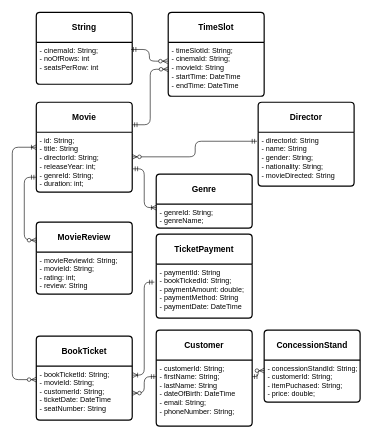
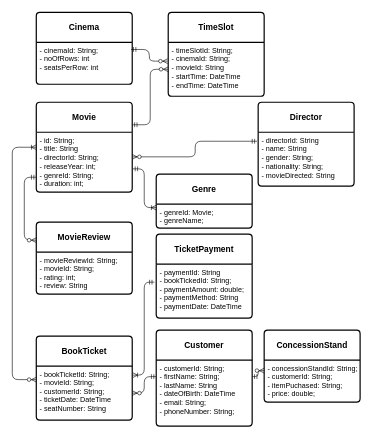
  <mxCell id="0" />
  <mxCell id="1" parent="0" />
  <mxCell id="2" value="&lt;b&gt;Director&lt;/b&gt;" style="swimlane;childLayout=stackLayout;horizontal=1;startSize=50;horizontalStack=0;rounded=1;fontSize=14;fontStyle=0;strokeWidth=2;resizeParent=0;resizeLast=1;shadow=0;dashed=0;align=center;arcSize=4;whiteSpace=wrap;html=1;" parent="1" vertex="1"><mxGeometry x="430" y="170" width="160" height="140" as="geometry" /></mxCell>
  <mxCell id="3" value="- directorId: String&lt;div&gt;- name: String&lt;/div&gt;&lt;div&gt;- gender: String;&lt;/div&gt;&lt;div&gt;- nationality: String;&lt;/div&gt;&lt;div&gt;- movieDirected: String&lt;/div&gt;" style="align=left;strokeColor=none;fillColor=none;spacingLeft=4;fontSize=12;verticalAlign=top;resizable=0;rotatable=0;part=1;html=1;" parent="2" vertex="1"><mxGeometry y="50" width="160" height="90" as="geometry" /></mxCell>
  <mxCell id="4" value="&lt;b&gt;Movie&lt;/b&gt;" style="swimlane;childLayout=stackLayout;horizontal=1;startSize=50;horizontalStack=0;rounded=1;fontSize=14;fontStyle=0;strokeWidth=2;resizeParent=0;resizeLast=1;shadow=0;dashed=0;align=center;arcSize=4;whiteSpace=wrap;html=1;" parent="1" vertex="1"><mxGeometry x="60" y="170" width="160" height="150" as="geometry" /></mxCell>
  <mxCell id="5" value="- id: String;&lt;br&gt;- title: String&lt;br&gt;- directorId: String;&lt;br&gt;- releaseYear: int;&lt;br&gt;- genreId: String;&lt;div&gt;- duration: int;&lt;/div&gt;" style="align=left;strokeColor=none;fillColor=none;spacingLeft=4;fontSize=12;verticalAlign=top;resizable=0;rotatable=0;part=1;html=1;" parent="4" vertex="1"><mxGeometry y="50" width="160" height="100" as="geometry" /></mxCell>
  <mxCell id="6" value="&lt;b&gt;BookTicket&lt;/b&gt;" style="swimlane;childLayout=stackLayout;horizontal=1;startSize=50;horizontalStack=0;rounded=1;fontSize=14;fontStyle=0;strokeWidth=2;resizeParent=0;resizeLast=1;shadow=0;dashed=0;align=center;arcSize=4;whiteSpace=wrap;html=1;" parent="1" vertex="1"><mxGeometry x="60" y="560" width="160" height="140" as="geometry" /></mxCell>
  <mxCell id="7" value="- bookTicketId: String;&lt;br&gt;- movieId: String;&lt;br&gt;- customerId: String;&lt;div&gt;- ticketDate: DateTime&lt;/div&gt;&lt;div&gt;- seatNumber: String&lt;/div&gt;" style="align=left;strokeColor=none;fillColor=none;spacingLeft=4;fontSize=12;verticalAlign=top;resizable=0;rotatable=0;part=1;html=1;" parent="6" vertex="1"><mxGeometry y="50" width="160" height="90" as="geometry" /></mxCell>
  <mxCell id="8" value="&lt;b&gt;ConcessionStand&lt;/b&gt;" style="swimlane;childLayout=stackLayout;horizontal=1;startSize=50;horizontalStack=0;rounded=1;fontSize=14;fontStyle=0;strokeWidth=2;resizeParent=0;resizeLast=1;shadow=0;dashed=0;align=center;arcSize=4;whiteSpace=wrap;html=1;" parent="1" vertex="1"><mxGeometry x="440" y="550" width="160" height="120" as="geometry" /></mxCell>
  <mxCell id="9" value="- concessionStandId: String;&lt;div&gt;- customerId: String;&lt;/div&gt;&lt;div&gt;- itemPuchased: String;&lt;/div&gt;&lt;div&gt;- price: double;&lt;/div&gt;" style="align=left;strokeColor=none;fillColor=none;spacingLeft=4;fontSize=12;verticalAlign=top;resizable=0;rotatable=0;part=1;html=1;" parent="8" vertex="1"><mxGeometry y="50" width="160" height="70" as="geometry" /></mxCell>
  <mxCell id="10" value="&lt;b&gt;Genre&lt;/b&gt;" style="swimlane;childLayout=stackLayout;horizontal=1;startSize=50;horizontalStack=0;rounded=1;fontSize=14;fontStyle=0;strokeWidth=2;resizeParent=0;resizeLast=1;shadow=0;dashed=0;align=center;arcSize=4;whiteSpace=wrap;html=1;" parent="1" vertex="1"><mxGeometry x="260" y="290" width="160" height="90" as="geometry" /></mxCell>
- <mxCell id="11" value="- genreId: String;&lt;div&gt;- genreName;&lt;/div&gt;" style="align=left;strokeColor=none;fillColor=none;spacingLeft=4;fontSize=12;verticalAlign=top;resizable=0;rotatable=0;part=1;html=1;" parent="10" vertex="1"><mxGeometry y="50" width="160" height="40" as="geometry" /></mxCell>
+ <mxCell id="11" value="- genreId: Movie;&lt;div&gt;- genreName;&lt;/div&gt;" style="align=left;strokeColor=none;fillColor=none;spacingLeft=4;fontSize=12;verticalAlign=top;resizable=0;rotatable=0;part=1;html=1;" parent="10" vertex="1"><mxGeometry y="50" width="160" height="40" as="geometry" /></mxCell>
  <mxCell id="12" value="&lt;b&gt;MovieReview&lt;/b&gt;" style="swimlane;childLayout=stackLayout;horizontal=1;startSize=50;horizontalStack=0;rounded=1;fontSize=14;fontStyle=0;strokeWidth=2;resizeParent=0;resizeLast=1;shadow=0;dashed=0;align=center;arcSize=4;whiteSpace=wrap;html=1;" parent="1" vertex="1"><mxGeometry x="60" y="370" width="160" height="120" as="geometry" /></mxCell>
  <mxCell id="13" value="- movieReviewId: String;&lt;div&gt;- movieId: String;&lt;/div&gt;&lt;div&gt;- rating: int;&lt;/div&gt;&lt;div&gt;- review: String&lt;/div&gt;" style="align=left;strokeColor=none;fillColor=none;spacingLeft=4;fontSize=12;verticalAlign=top;resizable=0;rotatable=0;part=1;html=1;" parent="12" vertex="1"><mxGeometry y="50" width="160" height="70" as="geometry" /></mxCell>
  <mxCell id="14" value="&lt;b&gt;Customer&lt;/b&gt;" style="swimlane;childLayout=stackLayout;horizontal=1;startSize=50;horizontalStack=0;rounded=1;fontSize=14;fontStyle=0;strokeWidth=2;resizeParent=0;resizeLast=1;shadow=0;dashed=0;align=center;arcSize=4;whiteSpace=wrap;html=1;" parent="1" vertex="1"><mxGeometry x="260" y="550" width="160" height="160" as="geometry" /></mxCell>
  <mxCell id="15" value="-&amp;nbsp;customerId: String;&lt;div&gt;- firstName: String;&lt;/div&gt;&lt;div&gt;- lastName: String&lt;/div&gt;&lt;div&gt;- dateOfBirth: DateTime&lt;/div&gt;&lt;div&gt;- email: String;&lt;/div&gt;&lt;div&gt;- phoneNumber: String;&lt;/div&gt;" style="align=left;strokeColor=none;fillColor=none;spacingLeft=4;fontSize=12;verticalAlign=top;resizable=0;rotatable=0;part=1;html=1;" parent="14" vertex="1"><mxGeometry y="50" width="160" height="110" as="geometry" /></mxCell>
  <mxCell id="16" value="" style="edgeStyle=orthogonalEdgeStyle;fontSize=12;html=1;endArrow=ERzeroToMany;startArrow=ERmandOne;rounded=1;entryX=0;entryY=0.25;entryDx=0;entryDy=0;exitX=0;exitY=0.75;exitDx=0;exitDy=0;" parent="1" source="5" target="12" edge="1"><mxGeometry width="100" height="100" relative="1" as="geometry"><mxPoint x="-40" y="300" as="sourcePoint" /><mxPoint x="490" y="520" as="targetPoint" /><Array as="points"><mxPoint x="40" y="295" /><mxPoint x="40" y="400" /></Array></mxGeometry></mxCell>
  <mxCell id="17" value="" style="edgeStyle=orthogonalEdgeStyle;fontSize=12;html=1;endArrow=ERzeroToMany;startArrow=ERmandOne;rounded=1;exitX=1;exitY=0.25;exitDx=0;exitDy=0;curved=0;entryX=0;entryY=0.25;entryDx=0;entryDy=0;" parent="1" source="15" target="9" edge="1"><mxGeometry width="100" height="100" relative="1" as="geometry"><mxPoint x="480" y="630" as="sourcePoint" /><mxPoint x="500" y="640" as="targetPoint" /></mxGeometry></mxCell>
  <mxCell id="18" value="" style="edgeStyle=orthogonalEdgeStyle;fontSize=12;html=1;endArrow=ERzeroToMany;startArrow=ERmandOne;rounded=1;entryX=1;entryY=0.5;entryDx=0;entryDy=0;exitX=0;exitY=0.25;exitDx=0;exitDy=0;" parent="1" source="15" target="7" edge="1"><mxGeometry width="100" height="100" relative="1" as="geometry"><mxPoint x="280" y="530" as="sourcePoint" /><mxPoint x="280" y="760" as="targetPoint" /></mxGeometry></mxCell>
  <mxCell id="19" value="" style="edgeStyle=orthogonalEdgeStyle;fontSize=12;html=1;endArrow=ERoneToMany;startArrow=ERzeroToMany;rounded=1;entryX=0;entryY=0.25;entryDx=0;entryDy=0;exitX=0;exitY=0.25;exitDx=0;exitDy=0;" parent="1" source="7" target="5" edge="1"><mxGeometry width="100" height="100" relative="1" as="geometry"><mxPoint x="-20" y="630" as="sourcePoint" /><mxPoint x="80" y="530" as="targetPoint" /><Array as="points"><mxPoint x="20" y="633" /><mxPoint x="20" y="245" /></Array></mxGeometry></mxCell>
  <mxCell id="20" value="" style="edgeStyle=orthogonalEdgeStyle;fontSize=12;html=1;endArrow=ERzeroToMany;startArrow=ERmandOne;rounded=1;exitX=-0.012;exitY=0.167;exitDx=0;exitDy=0;exitPerimeter=0;entryX=1;entryY=0.41;entryDx=0;entryDy=0;entryPerimeter=0;" parent="1" source="3" target="5" edge="1"><mxGeometry width="100" height="100" relative="1" as="geometry"><mxPoint x="260" y="480" as="sourcePoint" /><mxPoint x="250" y="250" as="targetPoint" /></mxGeometry></mxCell>
- <mxCell id="21" value="&lt;b&gt;String&lt;/b&gt;" style="swimlane;childLayout=stackLayout;horizontal=1;startSize=50;horizontalStack=0;rounded=1;fontSize=14;fontStyle=0;strokeWidth=2;resizeParent=0;resizeLast=1;shadow=0;dashed=0;align=center;arcSize=4;whiteSpace=wrap;html=1;" parent="1" vertex="1"><mxGeometry x="60" y="20" width="160" height="120" as="geometry" /></mxCell>
+ <mxCell id="21" value="&lt;b&gt;Cinema&lt;/b&gt;" style="swimlane;childLayout=stackLayout;horizontal=1;startSize=50;horizontalStack=0;rounded=1;fontSize=14;fontStyle=0;strokeWidth=2;resizeParent=0;resizeLast=1;shadow=0;dashed=0;align=center;arcSize=4;whiteSpace=wrap;html=1;" parent="1" vertex="1"><mxGeometry x="60" y="20" width="160" height="120" as="geometry" /></mxCell>
  <mxCell id="22" value="- cinemaId: String;&lt;div&gt;- noOfRows: int&lt;/div&gt;&lt;div&gt;- seatsPerRow: int&lt;/div&gt;" style="align=left;strokeColor=none;fillColor=none;spacingLeft=4;fontSize=12;verticalAlign=top;resizable=0;rotatable=0;part=1;html=1;" parent="21" vertex="1"><mxGeometry y="50" width="160" height="70" as="geometry" /></mxCell>
  <mxCell id="23" value="&lt;b&gt;TimeSlot&lt;/b&gt;" style="swimlane;childLayout=stackLayout;horizontal=1;startSize=50;horizontalStack=0;rounded=1;fontSize=14;fontStyle=0;strokeWidth=2;resizeParent=0;resizeLast=1;shadow=0;dashed=0;align=center;arcSize=4;whiteSpace=wrap;html=1;" parent="1" vertex="1"><mxGeometry x="280" y="20" width="160" height="140" as="geometry" /></mxCell>
  <mxCell id="24" value="- timeSlotId: String;&lt;div&gt;- cinemaId: String;&lt;br&gt;&lt;div&gt;- movieId: String&lt;/div&gt;&lt;div&gt;- startTime: DateTime&lt;/div&gt;&lt;div&gt;- endTime: DateTime&lt;/div&gt;&lt;/div&gt;" style="align=left;strokeColor=none;fillColor=none;spacingLeft=4;fontSize=12;verticalAlign=top;resizable=0;rotatable=0;part=1;html=1;" parent="23" vertex="1"><mxGeometry y="50" width="160" height="90" as="geometry" /></mxCell>
  <mxCell id="25" value="" style="edgeStyle=entityRelationEdgeStyle;fontSize=12;html=1;endArrow=ERzeroToMany;startArrow=ERmandOne;rounded=1;exitX=0.988;exitY=0.171;exitDx=0;exitDy=0;entryX=-0.006;entryY=0.35;entryDx=0;entryDy=0;curved=0;entryPerimeter=0;exitPerimeter=0;" parent="1" source="22" target="24" edge="1"><mxGeometry width="100" height="100" relative="1" as="geometry"><mxPoint x="270" y="270" as="sourcePoint" /><mxPoint x="370" y="170" as="targetPoint" /></mxGeometry></mxCell>
  <mxCell id="26" value="" style="edgeStyle=entityRelationEdgeStyle;fontSize=12;html=1;endArrow=ERzeroToMany;startArrow=ERmandOne;rounded=1;exitX=1;exitY=0.25;exitDx=0;exitDy=0;entryX=0;entryY=0.5;entryDx=0;entryDy=0;curved=0;" parent="1" source="4" target="24" edge="1"><mxGeometry width="100" height="100" relative="1" as="geometry"><mxPoint x="290" y="290" as="sourcePoint" /><mxPoint x="390" y="190" as="targetPoint" /></mxGeometry></mxCell>
  <mxCell id="27" value="&lt;b&gt;TicketPayment&lt;/b&gt;" style="swimlane;childLayout=stackLayout;horizontal=1;startSize=50;horizontalStack=0;rounded=1;fontSize=14;fontStyle=0;strokeWidth=2;resizeParent=0;resizeLast=1;shadow=0;dashed=0;align=center;arcSize=4;whiteSpace=wrap;html=1;" parent="1" vertex="1"><mxGeometry x="260" y="390" width="160" height="140" as="geometry" /></mxCell>
  <mxCell id="28" value="- paymentId: String&lt;div&gt;- bookTickedId: String;&lt;/div&gt;&lt;div&gt;- paymentAmount: double;&lt;/div&gt;&lt;div&gt;- paymentMethod: String&lt;/div&gt;&lt;div&gt;- paymentDate: DateTime&lt;/div&gt;" style="align=left;strokeColor=none;fillColor=none;spacingLeft=4;fontSize=12;verticalAlign=top;resizable=0;rotatable=0;part=1;html=1;" parent="27" vertex="1"><mxGeometry y="50" width="160" height="90" as="geometry" /></mxCell>
  <mxCell id="29" value="" style="edgeStyle=orthogonalEdgeStyle;fontSize=12;html=1;endArrow=ERoneToMany;startArrow=ERmandOne;rounded=1;exitX=-0.019;exitY=0.333;exitDx=0;exitDy=0;exitPerimeter=0;entryX=1.006;entryY=0.167;entryDx=0;entryDy=0;entryPerimeter=0;" parent="1" source="28" target="7" edge="1"><mxGeometry width="100" height="100" relative="1" as="geometry"><mxPoint x="400" y="640" as="sourcePoint" /><mxPoint x="210" y="520" as="targetPoint" /></mxGeometry></mxCell>
  <mxCell id="30" value="" style="edgeStyle=elbowEdgeStyle;fontSize=12;html=1;endArrow=ERoneToMany;startArrow=ERmandOne;rounded=1;exitX=1.006;exitY=0.61;exitDx=0;exitDy=0;exitPerimeter=0;entryX=0;entryY=0.143;entryDx=0;entryDy=0;entryPerimeter=0;curved=0;" parent="1" source="5" target="11" edge="1"><mxGeometry width="100" height="100" relative="1" as="geometry"><mxPoint x="320" y="260" as="sourcePoint" /><mxPoint x="420" y="160" as="targetPoint" /></mxGeometry></mxCell>
